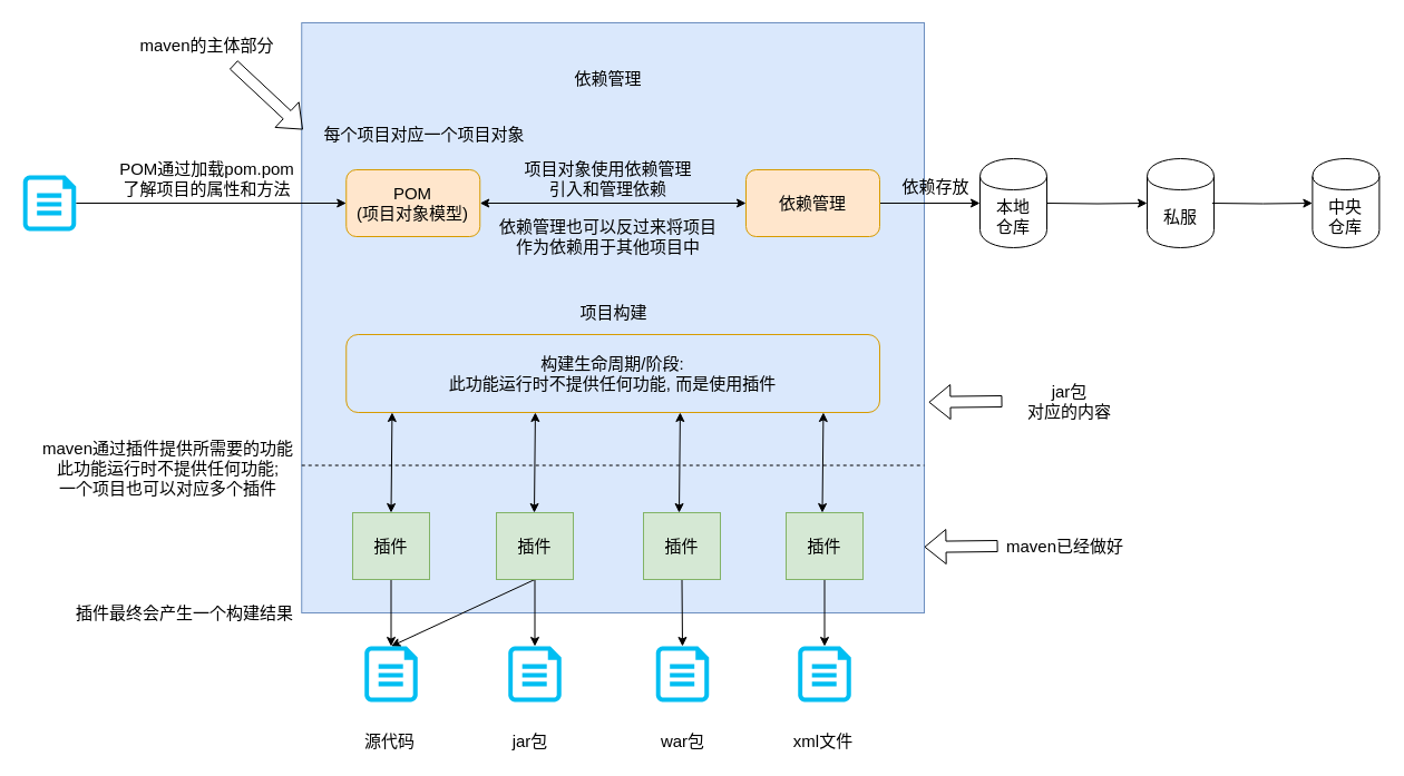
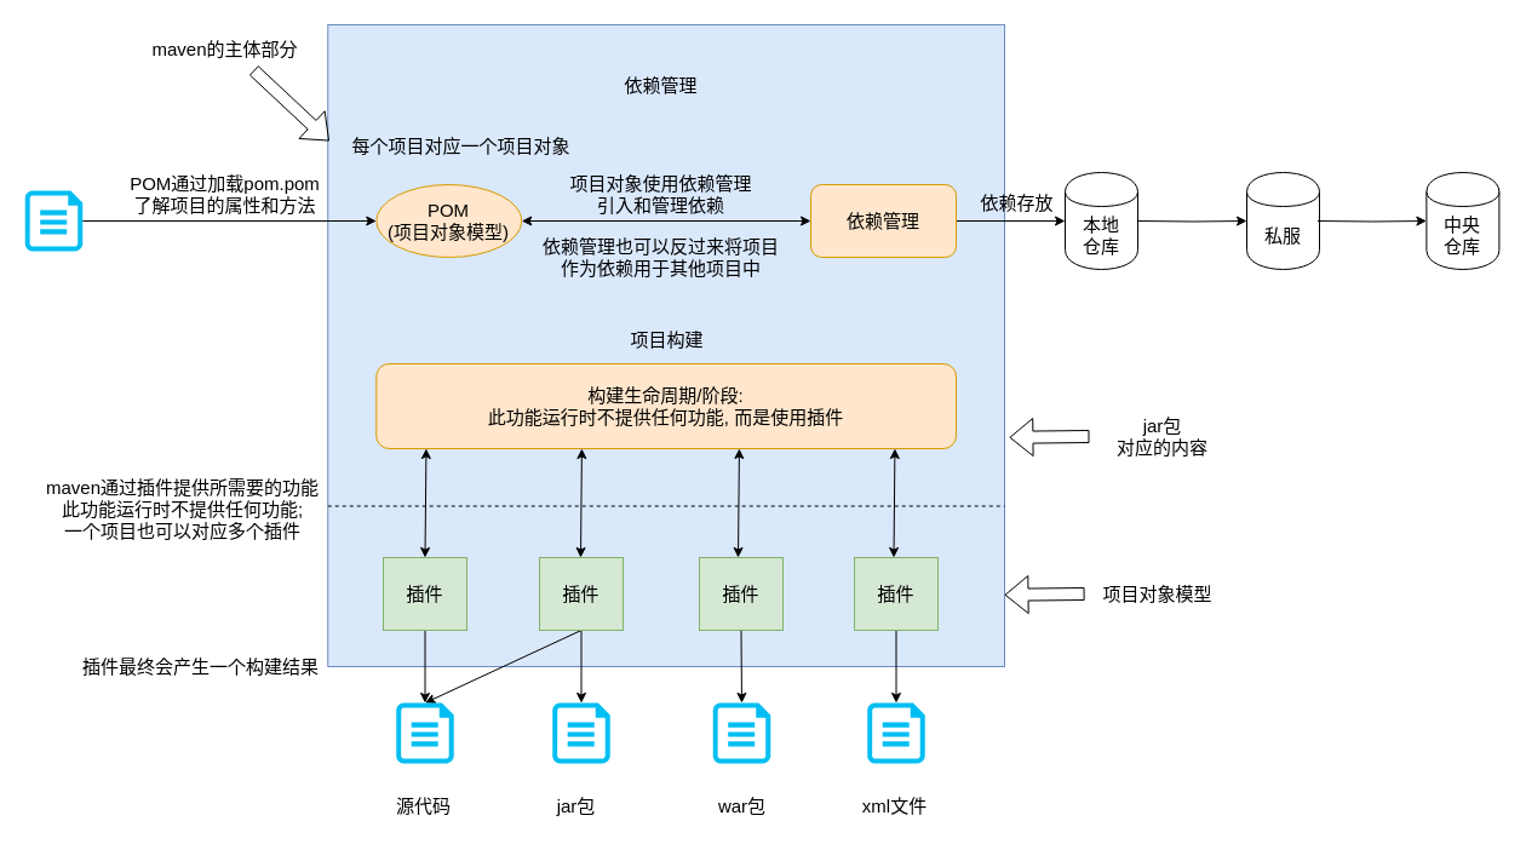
  <mxCell id="0" />
  <mxCell id="1" parent="0" />
  <mxCell id="2" value="" style="rounded=0;whiteSpace=wrap;html=1;fontSize=15;fillColor=#dae8fc;strokeColor=#6c8ebf;" vertex="1" parent="1"><mxGeometry x="270.25" y="20" width="558.75" height="530" as="geometry" /></mxCell>
- <mxCell id="3" value="POM&lt;br&gt;(项目对象模型)" style="rounded=1;whiteSpace=wrap;html=1;fillColor=#ffe6cc;strokeColor=#d79b00;fontSize=15;" vertex="1" parent="1"><mxGeometry x="310.25" y="152" width="120" height="60" as="geometry" /></mxCell>
+ <mxCell id="3" value="POM&lt;br&gt;(项目对象模型)" style="ellipse;whiteSpace=wrap;html=1;fillColor=#ffe6cc;strokeColor=#d79b00;fontSize=15;" vertex="1" parent="1"><mxGeometry x="310.25" y="152" width="120" height="60" as="geometry" /></mxCell>
  <mxCell id="4" style="edgeStyle=orthogonalEdgeStyle;rounded=0;orthogonalLoop=1;jettySize=auto;html=1;exitX=1;exitY=0.5;exitDx=0;exitDy=0;exitPerimeter=0;fontSize=15;" edge="1" parent="1" source="5" target="3"><mxGeometry relative="1" as="geometry" /></mxCell>
  <mxCell id="5" value="" style="verticalLabelPosition=bottom;html=1;verticalAlign=top;align=center;strokeColor=none;fillColor=#00BEF2;shape=mxgraph.azure.cloud_services_configuration_file;pointerEvents=1;" vertex="1" parent="1"><mxGeometry x="20.25" y="157" width="47.5" height="50" as="geometry" /></mxCell>
  <mxCell id="6" value="每个项目对应一个项目对象" style="text;html=1;align=center;verticalAlign=middle;resizable=0;points=[];autosize=1;fontSize=15;" vertex="1" parent="1"><mxGeometry x="280.25" y="110" width="200" height="20" as="geometry" /></mxCell>
  <mxCell id="7" value="POM通过加载pom.pom&lt;br&gt;了解项目的属性和方法" style="text;html=1;align=center;verticalAlign=middle;resizable=0;points=[];autosize=1;fontSize=15;" vertex="1" parent="1"><mxGeometry x="100.25" y="140" width="170" height="40" as="geometry" /></mxCell>
  <mxCell id="8" style="edgeStyle=orthogonalEdgeStyle;rounded=0;orthogonalLoop=1;jettySize=auto;html=1;exitX=1;exitY=0.5;exitDx=0;exitDy=0;entryX=0;entryY=0.5;entryDx=0;entryDy=0;fontSize=15;" edge="1" parent="1" source="9" target="13"><mxGeometry relative="1" as="geometry" /></mxCell>
  <mxCell id="9" value="依赖管理" style="rounded=1;whiteSpace=wrap;html=1;fillColor=#ffe6cc;strokeColor=#d79b00;fontSize=15;" vertex="1" parent="1"><mxGeometry x="669" y="152" width="120" height="60" as="geometry" /></mxCell>
  <mxCell id="10" value="" style="endArrow=classic;startArrow=classic;html=1;fontSize=15;entryX=0;entryY=0.5;entryDx=0;entryDy=0;exitX=1;exitY=0.5;exitDx=0;exitDy=0;" edge="1" parent="1" source="3" target="9"><mxGeometry width="50" height="50" relative="1" as="geometry"><mxPoint x="19" y="320" as="sourcePoint" /><mxPoint x="69" y="270" as="targetPoint" /></mxGeometry></mxCell>
  <mxCell id="11" value="项目对象使用依赖管理&lt;br&gt;引入和管理依赖" style="text;html=1;align=center;verticalAlign=middle;resizable=0;points=[];autosize=1;fontSize=15;" vertex="1" parent="1"><mxGeometry x="460" y="140" width="170" height="40" as="geometry" /></mxCell>
  <mxCell id="12" value="依赖管理也可以反过来将项目&lt;br&gt;作为依赖用于其他项目中" style="text;html=1;align=center;verticalAlign=middle;resizable=0;points=[];autosize=1;fontSize=15;" vertex="1" parent="1"><mxGeometry x="440" y="192" width="210" height="40" as="geometry" /></mxCell>
  <mxCell id="13" value="本地&lt;br&gt;仓库" style="shape=cylinder;whiteSpace=wrap;html=1;boundedLbl=1;backgroundOutline=1;fontSize=15;" vertex="1" parent="1"><mxGeometry x="879" y="142" width="60" height="80" as="geometry" /></mxCell>
  <mxCell id="14" value="依赖存放" style="text;html=1;align=center;verticalAlign=middle;resizable=0;points=[];autosize=1;fontSize=15;" vertex="1" parent="1"><mxGeometry x="799" y="157" width="80" height="20" as="geometry" /></mxCell>
  <mxCell id="15" style="edgeStyle=orthogonalEdgeStyle;rounded=0;orthogonalLoop=1;jettySize=auto;html=1;exitX=1;exitY=0.5;exitDx=0;exitDy=0;entryX=0;entryY=0.5;entryDx=0;entryDy=0;fontSize=15;" edge="1" parent="1" target="16"><mxGeometry relative="1" as="geometry"><mxPoint x="939" y="182" as="sourcePoint" /></mxGeometry></mxCell>
  <mxCell id="16" value="私服" style="shape=cylinder;whiteSpace=wrap;html=1;boundedLbl=1;backgroundOutline=1;fontSize=15;" vertex="1" parent="1"><mxGeometry x="1029" y="142" width="60" height="80" as="geometry" /></mxCell>
  <mxCell id="17" style="edgeStyle=orthogonalEdgeStyle;rounded=0;orthogonalLoop=1;jettySize=auto;html=1;exitX=1;exitY=0.5;exitDx=0;exitDy=0;entryX=0;entryY=0.5;entryDx=0;entryDy=0;fontSize=15;" edge="1" parent="1" target="18"><mxGeometry relative="1" as="geometry"><mxPoint x="1087.4" y="182" as="sourcePoint" /></mxGeometry></mxCell>
  <mxCell id="18" value="中央&lt;br&gt;仓库" style="shape=cylinder;whiteSpace=wrap;html=1;boundedLbl=1;backgroundOutline=1;fontSize=15;" vertex="1" parent="1"><mxGeometry x="1177.4" y="142" width="60" height="80" as="geometry" /></mxCell>
- <mxCell id="19" value="构建生命周期/阶段:&lt;br&gt;此功能运行时不提供任何功能, 而是使用插件" style="rounded=1;whiteSpace=wrap;html=1;fontSize=15;fillColor=#dae8fc;strokeColor=#d79b00;" vertex="1" parent="1"><mxGeometry x="310.25" y="300" width="478.75" height="70" as="geometry" /></mxCell>
+ <mxCell id="19" value="构建生命周期/阶段:&lt;br&gt;此功能运行时不提供任何功能, 而是使用插件" style="rounded=1;whiteSpace=wrap;html=1;fontSize=15;fillColor=#ffe6cc;strokeColor=#d79b00;" vertex="1" parent="1"><mxGeometry x="310.25" y="300" width="478.75" height="70" as="geometry" /></mxCell>
  <mxCell id="20" value="依赖管理" style="text;html=1;align=center;verticalAlign=middle;resizable=0;points=[];autosize=1;fontSize=15;" vertex="1" parent="1"><mxGeometry x="505" y="60" width="80" height="20" as="geometry" /></mxCell>
  <mxCell id="21" value="项目构建" style="text;html=1;align=center;verticalAlign=middle;resizable=0;points=[];autosize=1;fontSize=15;" vertex="1" parent="1"><mxGeometry x="509.63" y="270" width="80" height="20" as="geometry" /></mxCell>
  <mxCell id="22" style="edgeStyle=orthogonalEdgeStyle;rounded=0;orthogonalLoop=1;jettySize=auto;html=1;exitX=0.5;exitY=1;exitDx=0;exitDy=0;entryX=0.5;entryY=0;entryDx=0;entryDy=0;entryPerimeter=0;fontSize=15;" edge="1" parent="1" source="23" target="37"><mxGeometry relative="1" as="geometry" /></mxCell>
  <mxCell id="23" value="插件" style="rounded=0;whiteSpace=wrap;html=1;fontSize=15;fillColor=#d5e8d4;strokeColor=#82b366;" vertex="1" parent="1"><mxGeometry x="316" y="460" width="69" height="60" as="geometry" /></mxCell>
  <mxCell id="24" style="rounded=0;orthogonalLoop=1;jettySize=auto;html=1;exitX=0.5;exitY=1;exitDx=0;exitDy=0;entryX=0.5;entryY=0;entryDx=0;entryDy=0;entryPerimeter=0;fontSize=15;" edge="1" parent="1" source="26" target="37"><mxGeometry relative="1" as="geometry" /></mxCell>
  <mxCell id="25" style="edgeStyle=none;rounded=0;orthogonalLoop=1;jettySize=auto;html=1;exitX=0.5;exitY=1;exitDx=0;exitDy=0;entryX=0.5;entryY=0;entryDx=0;entryDy=0;entryPerimeter=0;fontSize=15;" edge="1" parent="1" source="26" target="39"><mxGeometry relative="1" as="geometry" /></mxCell>
  <mxCell id="26" value="插件" style="rounded=0;whiteSpace=wrap;html=1;fontSize=15;fillColor=#d5e8d4;strokeColor=#82b366;" vertex="1" parent="1"><mxGeometry x="445" y="460" width="69" height="60" as="geometry" /></mxCell>
  <mxCell id="27" style="edgeStyle=none;rounded=0;orthogonalLoop=1;jettySize=auto;html=1;exitX=0.5;exitY=1;exitDx=0;exitDy=0;fontSize=15;entryX=0.5;entryY=0;entryDx=0;entryDy=0;entryPerimeter=0;" edge="1" parent="1" source="28" target="41"><mxGeometry relative="1" as="geometry"><mxPoint x="619" y="560" as="targetPoint" /></mxGeometry></mxCell>
  <mxCell id="28" value="插件" style="rounded=0;whiteSpace=wrap;html=1;fontSize=15;fillColor=#d5e8d4;strokeColor=#82b366;" vertex="1" parent="1"><mxGeometry x="577" y="460" width="69" height="60" as="geometry" /></mxCell>
  <mxCell id="29" style="edgeStyle=none;rounded=0;orthogonalLoop=1;jettySize=auto;html=1;exitX=0.5;exitY=1;exitDx=0;exitDy=0;entryX=0.5;entryY=0;entryDx=0;entryDy=0;entryPerimeter=0;fontSize=15;" edge="1" parent="1" source="30" target="43"><mxGeometry relative="1" as="geometry" /></mxCell>
  <mxCell id="30" value="插件" style="rounded=0;whiteSpace=wrap;html=1;fontSize=15;fillColor=#d5e8d4;strokeColor=#82b366;" vertex="1" parent="1"><mxGeometry x="705" y="460" width="69" height="60" as="geometry" /></mxCell>
  <mxCell id="31" value="" style="endArrow=classic;startArrow=classic;html=1;fontSize=15;exitX=0.5;exitY=0;exitDx=0;exitDy=0;entryX=0.086;entryY=1;entryDx=0;entryDy=0;entryPerimeter=0;" edge="1" parent="1" source="23" target="19"><mxGeometry width="50" height="50" relative="1" as="geometry"><mxPoint x="59" y="590" as="sourcePoint" /><mxPoint x="109" y="540" as="targetPoint" /></mxGeometry></mxCell>
  <mxCell id="32" value="" style="endArrow=classic;startArrow=classic;html=1;fontSize=15;exitX=0.5;exitY=0;exitDx=0;exitDy=0;entryX=0.086;entryY=1;entryDx=0;entryDy=0;entryPerimeter=0;" edge="1" parent="1"><mxGeometry width="50" height="50" relative="1" as="geometry"><mxPoint x="479" y="460" as="sourcePoint" /><mxPoint x="479.922" y="370" as="targetPoint" /></mxGeometry></mxCell>
  <mxCell id="33" value="" style="endArrow=classic;startArrow=classic;html=1;fontSize=15;exitX=0.5;exitY=0;exitDx=0;exitDy=0;entryX=0.086;entryY=1;entryDx=0;entryDy=0;entryPerimeter=0;" edge="1" parent="1"><mxGeometry width="50" height="50" relative="1" as="geometry"><mxPoint x="609" y="460" as="sourcePoint" /><mxPoint x="609.922" y="370" as="targetPoint" /></mxGeometry></mxCell>
  <mxCell id="34" value="" style="endArrow=classic;startArrow=classic;html=1;fontSize=15;exitX=0.5;exitY=0;exitDx=0;exitDy=0;entryX=0.086;entryY=1;entryDx=0;entryDy=0;entryPerimeter=0;" edge="1" parent="1"><mxGeometry width="50" height="50" relative="1" as="geometry"><mxPoint x="737.5" y="460" as="sourcePoint" /><mxPoint x="738.422" y="370" as="targetPoint" /></mxGeometry></mxCell>
  <mxCell id="35" value="maven通过插件提供所需要的功能&lt;br&gt;此功能运行时不提供任何功能;&lt;br&gt;一个项目也可以对应多个插件" style="text;html=1;align=center;verticalAlign=middle;resizable=0;points=[];autosize=1;fontSize=15;" vertex="1" parent="1"><mxGeometry x="30.25" y="390" width="240" height="60" as="geometry" /></mxCell>
  <mxCell id="36" value="插件最终会产生一个构建结果" style="text;html=1;align=center;verticalAlign=middle;resizable=0;points=[];autosize=1;fontSize=15;" vertex="1" parent="1"><mxGeometry x="60.25" y="540" width="210" height="20" as="geometry" /></mxCell>
  <mxCell id="37" value="" style="verticalLabelPosition=bottom;html=1;verticalAlign=top;align=center;strokeColor=none;fillColor=#00BEF2;shape=mxgraph.azure.cloud_services_configuration_file;pointerEvents=1;" vertex="1" parent="1"><mxGeometry x="326.75" y="580" width="47.5" height="50" as="geometry" /></mxCell>
  <mxCell id="38" value="源代码" style="text;html=1;align=center;verticalAlign=middle;resizable=0;points=[];autosize=1;fontSize=15;" vertex="1" parent="1"><mxGeometry x="319" y="655" width="60" height="20" as="geometry" /></mxCell>
  <mxCell id="39" value="" style="verticalLabelPosition=bottom;html=1;verticalAlign=top;align=center;strokeColor=none;fillColor=#00BEF2;shape=mxgraph.azure.cloud_services_configuration_file;pointerEvents=1;" vertex="1" parent="1"><mxGeometry x="455.75" y="580" width="47.5" height="50" as="geometry" /></mxCell>
  <mxCell id="40" value="jar包" style="text;html=1;align=center;verticalAlign=middle;resizable=0;points=[];autosize=1;fontSize=15;" vertex="1" parent="1"><mxGeometry x="449.63" y="655" width="50" height="20" as="geometry" /></mxCell>
  <mxCell id="41" value="" style="verticalLabelPosition=bottom;html=1;verticalAlign=top;align=center;strokeColor=none;fillColor=#00BEF2;shape=mxgraph.azure.cloud_services_configuration_file;pointerEvents=1;" vertex="1" parent="1"><mxGeometry x="588.25" y="580" width="47.5" height="50" as="geometry" /></mxCell>
  <mxCell id="42" value="war包" style="text;html=1;align=center;verticalAlign=middle;resizable=0;points=[];autosize=1;fontSize=15;" vertex="1" parent="1"><mxGeometry x="587" y="655" width="50" height="20" as="geometry" /></mxCell>
  <mxCell id="43" value="" style="verticalLabelPosition=bottom;html=1;verticalAlign=top;align=center;strokeColor=none;fillColor=#00BEF2;shape=mxgraph.azure.cloud_services_configuration_file;pointerEvents=1;" vertex="1" parent="1"><mxGeometry x="715.75" y="580" width="47.5" height="50" as="geometry" /></mxCell>
  <mxCell id="44" value="xml文件" style="text;html=1;align=center;verticalAlign=middle;resizable=0;points=[];autosize=1;fontSize=15;" vertex="1" parent="1"><mxGeometry x="702.63" y="655" width="70" height="20" as="geometry" /></mxCell>
  <mxCell id="45" value="" style="shape=flexArrow;endArrow=classic;html=1;fontSize=15;entryX=0.002;entryY=0.181;entryDx=0;entryDy=0;entryPerimeter=0;" edge="1" parent="1" target="2"><mxGeometry width="50" height="50" relative="1" as="geometry"><mxPoint x="209" y="57.6" as="sourcePoint" /><mxPoint x="69" y="700" as="targetPoint" /></mxGeometry></mxCell>
  <mxCell id="46" value="maven的主体部分" style="text;html=1;align=center;verticalAlign=middle;resizable=0;points=[];autosize=1;fontSize=15;" vertex="1" parent="1"><mxGeometry x="115.25" y="30" width="140" height="20" as="geometry" /></mxCell>
  <mxCell id="47" value="" style="endArrow=none;dashed=1;html=1;fontSize=15;entryX=1;entryY=0.75;entryDx=0;entryDy=0;exitX=0;exitY=0.75;exitDx=0;exitDy=0;" edge="1" parent="1" source="2" target="2"><mxGeometry width="50" height="50" relative="1" as="geometry"><mxPoint x="89" y="731.6" as="sourcePoint" /><mxPoint x="69" y="700" as="targetPoint" /></mxGeometry></mxCell>
  <mxCell id="48" value="" style="shape=flexArrow;endArrow=classic;html=1;fontSize=15;entryX=1.007;entryY=0.643;entryDx=0;entryDy=0;entryPerimeter=0;" edge="1" parent="1" target="2"><mxGeometry width="50" height="50" relative="1" as="geometry"><mxPoint x="899" y="360" as="sourcePoint" /><mxPoint x="949" y="310" as="targetPoint" /></mxGeometry></mxCell>
  <mxCell id="49" value="jar包&lt;br&gt;对应的内容" style="text;html=1;align=center;verticalAlign=middle;resizable=0;points=[];autosize=1;fontSize=15;" vertex="1" parent="1"><mxGeometry x="899" y="340" width="120" height="40" as="geometry" /></mxCell>
  <mxCell id="50" value="" style="shape=flexArrow;endArrow=classic;html=1;fontSize=15;entryX=1.007;entryY=0.643;entryDx=0;entryDy=0;entryPerimeter=0;" edge="1" parent="1"><mxGeometry width="50" height="50" relative="1" as="geometry"><mxPoint x="895.09" y="490" as="sourcePoint" /><mxPoint x="829.001" y="490.79" as="targetPoint" /></mxGeometry></mxCell>
- <mxCell id="51" value="maven已经做好" style="text;html=1;align=center;verticalAlign=middle;resizable=0;points=[];autosize=1;fontSize=15;" vertex="1" parent="1"><mxGeometry x="895.09" y="480" width="120" height="20" as="geometry" /></mxCell>
+ <mxCell id="51" value="项目对象模型" style="text;html=1;align=center;verticalAlign=middle;resizable=0;points=[];autosize=1;fontSize=15;" vertex="1" parent="1"><mxGeometry x="895.09" y="480" width="120" height="20" as="geometry" /></mxCell>
